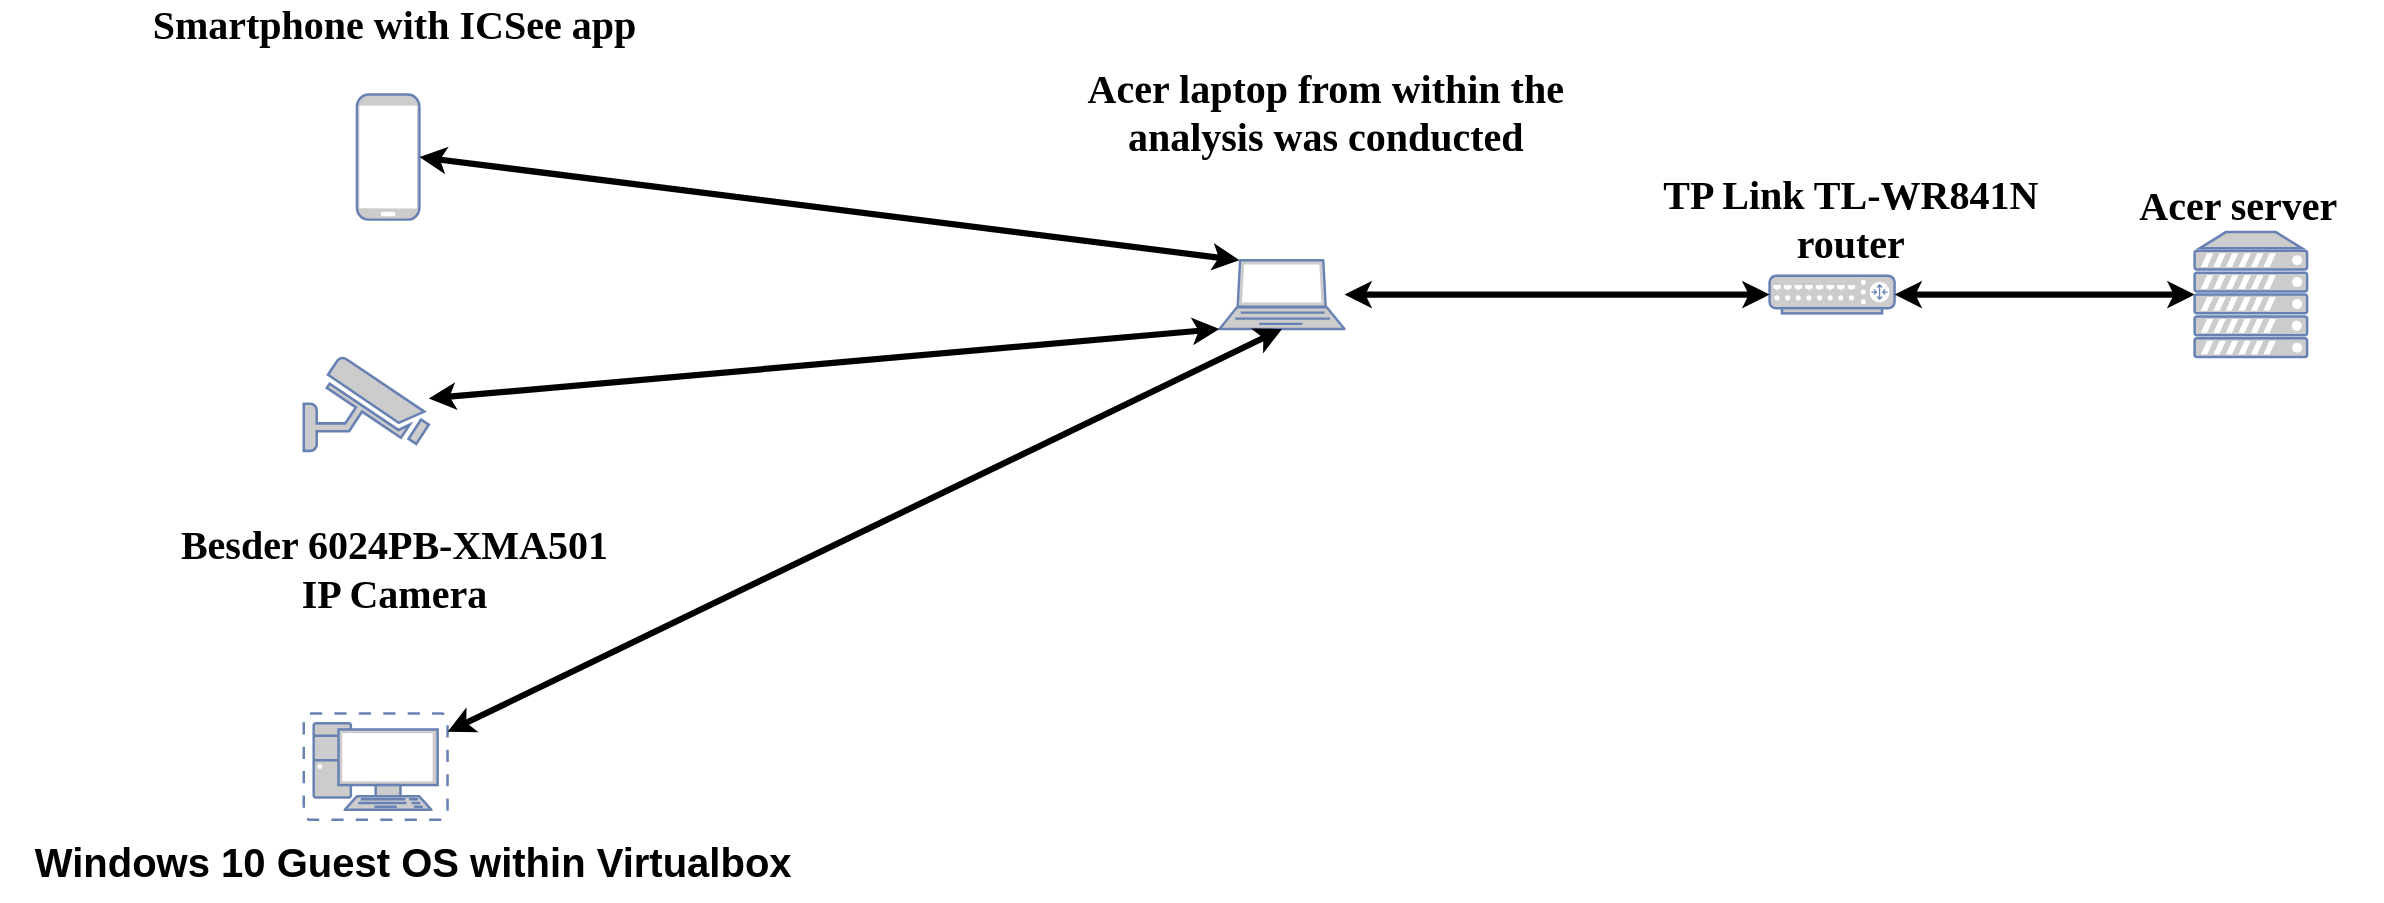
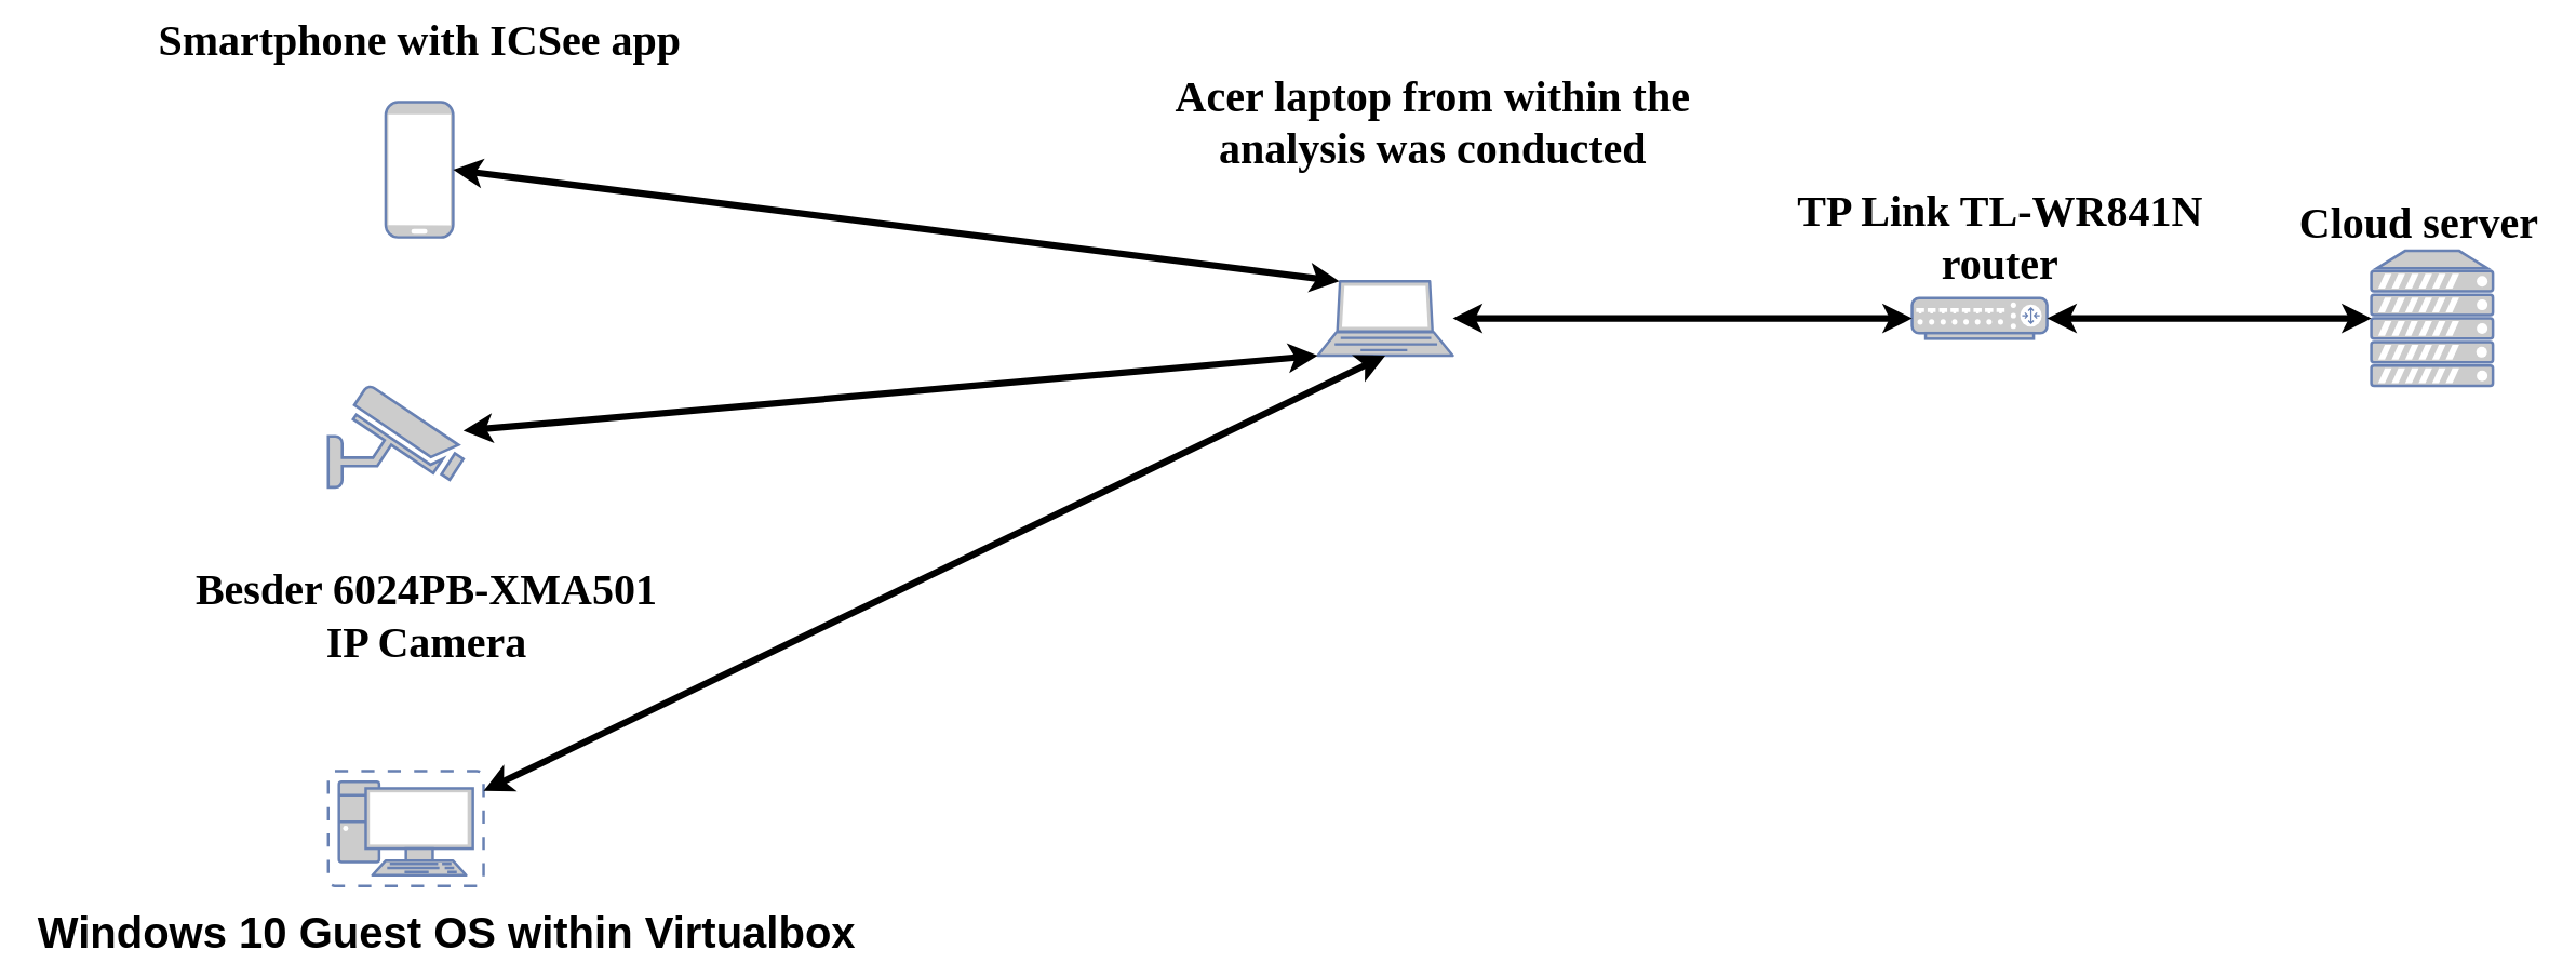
  <mxCell id="0" />
  <mxCell id="1" parent="0" />
  <mxCell id="2" value="" style="fontColor=#0066CC;verticalAlign=top;verticalLabelPosition=bottom;labelPosition=center;align=center;html=1;outlineConnect=0;fillColor=#CCCCCC;strokeColor=#6881B3;gradientColor=none;gradientDirection=north;strokeWidth=2;shape=mxgraph.networks.mobile;" parent="1" vertex="1"><mxGeometry x="285" y="75" width="50" height="100" as="geometry" /></mxCell>
  <mxCell id="3" value="" style="fontColor=#0066CC;verticalAlign=top;verticalLabelPosition=bottom;labelPosition=center;align=center;html=1;outlineConnect=0;fillColor=#CCCCCC;strokeColor=#6881B3;gradientColor=none;gradientDirection=north;strokeWidth=2;shape=mxgraph.networks.router;" parent="1" vertex="1"><mxGeometry x="1415" y="220" width="100" height="30" as="geometry" /></mxCell>
  <mxCell id="4" value="" style="fontColor=#0066CC;verticalAlign=top;verticalLabelPosition=bottom;labelPosition=center;align=center;html=1;outlineConnect=0;fillColor=#CCCCCC;strokeColor=#6881B3;gradientColor=none;gradientDirection=north;strokeWidth=2;shape=mxgraph.networks.laptop;" parent="1" vertex="1"><mxGeometry x="975" y="207.5" width="100" height="55" as="geometry" /></mxCell>
  <mxCell id="5" value="" style="fontColor=#0066CC;verticalAlign=top;verticalLabelPosition=bottom;labelPosition=center;align=center;html=1;outlineConnect=0;fillColor=#CCCCCC;strokeColor=#6881B3;gradientColor=none;gradientDirection=north;strokeWidth=2;shape=mxgraph.networks.security_camera;" parent="1" vertex="1"><mxGeometry x="242.5" y="285" width="100" height="75" as="geometry" /></mxCell>
  <mxCell id="6" value="" style="fontColor=#0066CC;verticalAlign=top;verticalLabelPosition=bottom;labelPosition=center;align=center;html=1;outlineConnect=0;fillColor=#CCCCCC;strokeColor=#6881B3;gradientColor=none;gradientDirection=north;strokeWidth=2;shape=mxgraph.networks.server;" parent="1" vertex="1"><mxGeometry x="1755" y="185" width="90" height="100" as="geometry" /></mxCell>
  <mxCell id="7" value="" style="endArrow=classic;startArrow=classic;html=1;strokeWidth=5;entryX=0;entryY=0.5;entryDx=0;entryDy=0;entryPerimeter=0;exitX=1;exitY=0.5;exitDx=0;exitDy=0;exitPerimeter=0;" parent="1" source="3" target="6" edge="1"><mxGeometry width="50" height="50" relative="1" as="geometry"><mxPoint x="1205" y="530" as="sourcePoint" /><mxPoint x="1255" y="480" as="targetPoint" /></mxGeometry></mxCell>
  <mxCell id="8" value="" style="endArrow=classic;startArrow=classic;html=1;strokeWidth=5;entryX=0.16;entryY=0;entryDx=0;entryDy=0;entryPerimeter=0;exitX=1;exitY=0.5;exitDx=0;exitDy=0;exitPerimeter=0;fillColor=#0050ef;" parent="1" source="2" target="4" edge="1"><mxGeometry width="50" height="50" relative="1" as="geometry"><mxPoint x="745" y="229.5" as="sourcePoint" /><mxPoint x="1135" y="229.5" as="targetPoint" /></mxGeometry></mxCell>
  <mxCell id="9" value="&lt;div style=&quot;font-size: 32px&quot;&gt;&lt;font style=&quot;font-size: 32px&quot;&gt;&lt;b&gt;&lt;font style=&quot;font-size: 32px&quot; face=&quot;Times New Roman&quot;&gt;TP Link TL-WR841N&lt;/font&gt;&lt;/b&gt;&lt;/font&gt;&lt;/div&gt;&lt;div style=&quot;font-size: 32px&quot;&gt;&lt;font style=&quot;font-size: 32px&quot;&gt;&lt;b&gt;&lt;font style=&quot;font-size: 32px&quot; face=&quot;Times New Roman&quot;&gt;router&lt;/font&gt;&lt;/b&gt;&lt;br&gt;&lt;/font&gt;&lt;/div&gt;" style="text;html=1;align=center;verticalAlign=middle;resizable=0;points=[];autosize=1;" parent="1" vertex="1"><mxGeometry x="1320" y="155" width="320" height="40" as="geometry" /></mxCell>
- <mxCell id="10" value="&lt;font style=&quot;font-size: 32px&quot; face=&quot;Times New Roman&quot;&gt;&lt;b&gt;Acer server &lt;/b&gt;&lt;/font&gt;" style="text;html=1;align=center;verticalAlign=middle;resizable=0;points=[];autosize=1;" parent="1" vertex="1"><mxGeometry x="1695" y="155" width="190" height="20" as="geometry" /></mxCell>
- <mxCell id="11" value="&lt;div style=&quot;font-size: 32px&quot;&gt;&lt;font style=&quot;font-size: 32px&quot; face=&quot;Times New Roman&quot;&gt;&lt;b&gt;Smartphone with ICSee app&lt;br&gt;&lt;/b&gt;&lt;/font&gt;&lt;/div&gt;" style="text;html=1;align=center;verticalAlign=middle;resizable=0;points=[];autosize=1;" parent="1" vertex="1"><mxGeometry x="115" y="10" width="400" height="20" as="geometry" /></mxCell>
+ <mxCell id="10" value="&lt;font style=&quot;font-size: 32px&quot; face=&quot;Times New Roman&quot;&gt;&lt;b&gt;Cloud server &lt;/b&gt;&lt;/font&gt;" style="text;html=1;align=center;verticalAlign=middle;resizable=0;points=[];autosize=1;" parent="1" vertex="1"><mxGeometry x="1695" y="155" width="190" height="20" as="geometry" /></mxCell>
+ <mxCell id="11" value="&lt;div style=&quot;font-size: 32px&quot;&gt;&lt;font style=&quot;font-size: 32px&quot; face=&quot;Times New Roman&quot;&gt;&lt;b&gt;Smartphone with ICSee app&lt;br&gt;&lt;/b&gt;&lt;/font&gt;&lt;/div&gt;" style="text;html=1;align=center;verticalAlign=middle;resizable=0;points=[];autosize=1;" parent="1" vertex="1"><mxGeometry x="110" y="20" width="400" height="20" as="geometry" /></mxCell>
  <mxCell id="12" value="&lt;div style=&quot;font-size: 32px&quot;&gt;&lt;font style=&quot;font-size: 32px&quot; face=&quot;Times New Roman&quot;&gt;&lt;b&gt;Besder 6024PB-XMA501&lt;/b&gt;&lt;/font&gt;&lt;/div&gt;&lt;div style=&quot;font-size: 32px&quot;&gt;&lt;font style=&quot;font-size: 32px&quot; face=&quot;Times New Roman&quot;&gt;&lt;b&gt;IP Camera&lt;br&gt;&lt;/b&gt;&lt;/font&gt;&lt;/div&gt;" style="text;html=1;align=center;verticalAlign=middle;resizable=0;points=[];autosize=1;" parent="1" vertex="1"><mxGeometry x="135" y="435" width="360" height="40" as="geometry" /></mxCell>
  <mxCell id="13" value="&lt;div style=&quot;font-size: 32px&quot;&gt;&lt;font style=&quot;font-size: 32px&quot; face=&quot;Times New Roman&quot;&gt;&lt;b&gt;Acer laptop from within the&lt;/b&gt;&lt;/font&gt;&lt;/div&gt;&lt;div style=&quot;font-size: 32px&quot;&gt;&lt;font style=&quot;font-size: 32px&quot; face=&quot;Times New Roman&quot;&gt;&lt;b&gt;analysis was conducted&lt;br&gt;&lt;/b&gt;&lt;/font&gt;&lt;/div&gt;" style="text;html=1;align=center;verticalAlign=middle;resizable=0;points=[];autosize=1;" parent="1" vertex="1"><mxGeometry x="860" y="70" width="400" height="40" as="geometry" /></mxCell>
  <mxCell id="14" value="" style="endArrow=classic;startArrow=classic;html=1;strokeWidth=5;fillColor=#0050ef;entryX=0;entryY=1;entryDx=0;entryDy=0;entryPerimeter=0;" parent="1" source="5" target="4" edge="1"><mxGeometry width="50" height="50" relative="1" as="geometry"><mxPoint x="725" y="260" as="sourcePoint" /><mxPoint x="845" y="260" as="targetPoint" /></mxGeometry></mxCell>
  <mxCell id="15" value="" style="endArrow=classic;startArrow=classic;html=1;strokeWidth=5;entryX=0;entryY=0.5;entryDx=0;entryDy=0;entryPerimeter=0;fillColor=#0050ef;" parent="1" source="4" target="3" edge="1"><mxGeometry width="50" height="50" relative="1" as="geometry"><mxPoint x="705" y="240" as="sourcePoint" /><mxPoint x="1155" y="240" as="targetPoint" /></mxGeometry></mxCell>
  <mxCell id="16" value="" style="fontColor=#0066CC;verticalAlign=top;verticalLabelPosition=bottom;labelPosition=center;align=center;html=1;outlineConnect=0;fillColor=#CCCCCC;strokeColor=#6881B3;gradientColor=none;gradientDirection=north;strokeWidth=2;shape=mxgraph.networks.virtual_pc;" parent="1" vertex="1"><mxGeometry x="242.5" y="570" width="115" height="85" as="geometry" /></mxCell>
  <mxCell id="17" value="" style="endArrow=classic;startArrow=classic;html=1;strokeWidth=5;fillColor=#0050ef;entryX=0.5;entryY=1;entryDx=0;entryDy=0;entryPerimeter=0;" parent="1" source="16" target="4" edge="1"><mxGeometry width="50" height="50" relative="1" as="geometry"><mxPoint x="1022.176" y="440" as="sourcePoint" /><mxPoint x="865" y="260" as="targetPoint" /></mxGeometry></mxCell>
  <mxCell id="18" value="&lt;div&gt;&lt;font style=&quot;font-size: 32px&quot;&gt;&lt;b&gt;Windows 10 Guest OS within Virtualbox&lt;br&gt;&lt;/b&gt;&lt;/font&gt;&lt;/div&gt;" style="text;html=1;align=center;verticalAlign=middle;resizable=0;points=[];autosize=1;" parent="1" vertex="1"><mxGeometry x="20" y="680" width="620" height="20" as="geometry" /></mxCell>
